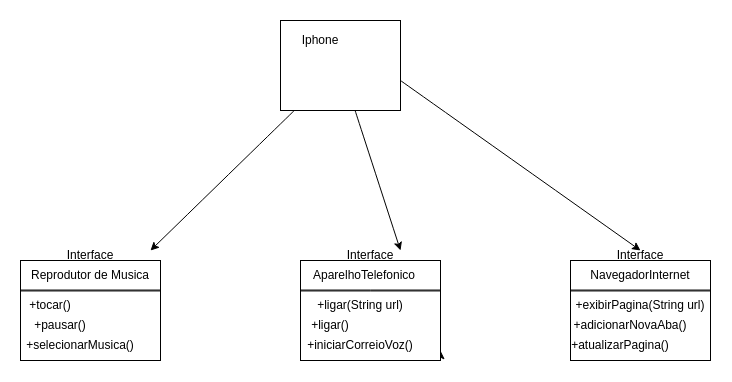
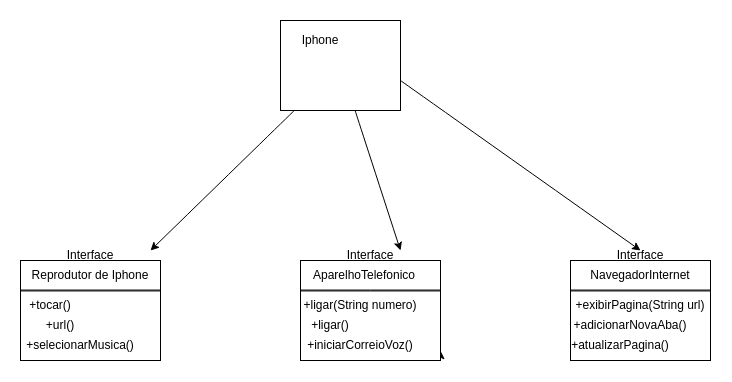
  <mxCell id="0" />
  <mxCell id="1" parent="0" />
  <mxCell id="2" value="" style="curved=1;endArrow=classic;html=1;rounded=0;" edge="1" parent="1" source="25"><mxGeometry width="50" height="50" relative="1" as="geometry"><mxPoint x="280" y="120" as="sourcePoint" /><mxPoint x="150" y="250" as="targetPoint" /><Array as="points" /></mxGeometry></mxCell>
  <mxCell id="3" value="" style="curved=1;endArrow=classic;html=1;rounded=0;exitX=1;exitY=0.667;exitDx=0;exitDy=0;exitPerimeter=0;" edge="1" parent="1" source="25"><mxGeometry width="50" height="50" relative="1" as="geometry"><mxPoint x="440" y="80" as="sourcePoint" /><mxPoint x="640" y="250" as="targetPoint" /><Array as="points" /></mxGeometry></mxCell>
  <mxCell id="4" value="" style="curved=1;endArrow=classic;html=1;rounded=0;" edge="1" parent="1" source="25"><mxGeometry width="50" height="50" relative="1" as="geometry"><mxPoint x="340" y="120" as="sourcePoint" /><mxPoint x="400" y="250" as="targetPoint" /><Array as="points" /></mxGeometry></mxCell>
  <mxCell id="5" value="" style="rounded=0;whiteSpace=wrap;html=1;" vertex="1" parent="1"><mxGeometry x="20" y="260" width="140" height="100" as="geometry" /></mxCell>
  <mxCell id="6" style="edgeStyle=orthogonalEdgeStyle;rounded=0;orthogonalLoop=1;jettySize=auto;html=1;exitX=0.5;exitY=1;exitDx=0;exitDy=0;" edge="1" parent="1" source="8"><mxGeometry relative="1" as="geometry"><mxPoint x="369.758" y="350.242" as="targetPoint" /></mxGeometry></mxCell>
  <mxCell id="7" style="edgeStyle=orthogonalEdgeStyle;rounded=0;orthogonalLoop=1;jettySize=auto;html=1;exitX=1;exitY=1;exitDx=0;exitDy=0;" edge="1" parent="1" source="8"><mxGeometry relative="1" as="geometry"><mxPoint x="440.061" y="350.242" as="targetPoint" /></mxGeometry></mxCell>
  <mxCell id="8" value="" style="rounded=0;whiteSpace=wrap;html=1;" vertex="1" parent="1"><mxGeometry x="300" y="260" width="140" height="100" as="geometry" /></mxCell>
  <mxCell id="9" value="" style="rounded=0;whiteSpace=wrap;html=1;" vertex="1" parent="1"><mxGeometry x="570" y="260" width="140" height="100" as="geometry" /></mxCell>
- <mxCell id="10" value="Reprodutor de Musica" style="text;html=1;align=center;verticalAlign=middle;whiteSpace=wrap;rounded=0;" vertex="1" parent="1"><mxGeometry x="20" y="260" width="140" height="30" as="geometry" /></mxCell>
+ <mxCell id="10" value="Reprodutor de Iphone" style="text;html=1;align=center;verticalAlign=middle;whiteSpace=wrap;rounded=0;" vertex="1" parent="1"><mxGeometry x="20" y="260" width="140" height="30" as="geometry" /></mxCell>
  <mxCell id="11" value="AparelhoTelefonico" style="text;html=1;align=center;verticalAlign=middle;whiteSpace=wrap;rounded=0;" vertex="1" parent="1"><mxGeometry x="333.5" y="260" width="60" height="30" as="geometry" /></mxCell>
  <mxCell id="12" value="NavegadorInternet" style="text;html=1;align=center;verticalAlign=middle;whiteSpace=wrap;rounded=0;" vertex="1" parent="1"><mxGeometry x="610" y="260" width="60" height="30" as="geometry" /></mxCell>
  <mxCell id="13" value="" style="shape=link;html=1;rounded=0;width=0.909;entryX=1;entryY=1;entryDx=0;entryDy=0;" edge="1" parent="1" target="10"><mxGeometry width="100" relative="1" as="geometry"><mxPoint x="20" y="290" as="sourcePoint" /><mxPoint x="120" y="290" as="targetPoint" /></mxGeometry></mxCell>
  <mxCell id="14" value="" style="shape=link;html=1;rounded=0;width=0.909;entryX=1;entryY=1;entryDx=0;entryDy=0;" edge="1" parent="1"><mxGeometry width="100" relative="1" as="geometry"><mxPoint x="300" y="290" as="sourcePoint" /><mxPoint x="440" y="290" as="targetPoint" /><Array as="points"><mxPoint x="370" y="290" /></Array></mxGeometry></mxCell>
  <mxCell id="15" value="" style="shape=link;html=1;rounded=0;width=0.909;entryX=1;entryY=1;entryDx=0;entryDy=0;" edge="1" parent="1"><mxGeometry width="100" relative="1" as="geometry"><mxPoint x="570" y="290" as="sourcePoint" /><mxPoint x="710" y="290" as="targetPoint" /></mxGeometry></mxCell>
  <mxCell id="16" value="+tocar()" style="text;html=1;align=center;verticalAlign=middle;whiteSpace=wrap;rounded=0;" vertex="1" parent="1"><mxGeometry x="20" y="290" width="60" height="30" as="geometry" /></mxCell>
- <mxCell id="17" value="+pausar()" style="text;html=1;align=center;verticalAlign=middle;whiteSpace=wrap;rounded=0;" vertex="1" parent="1"><mxGeometry x="30" y="310" width="60" height="30" as="geometry" /></mxCell>
- <mxCell id="18" value="+ligar(String url)" style="text;html=1;align=center;verticalAlign=middle;whiteSpace=wrap;rounded=0;" vertex="1" parent="1"><mxGeometry x="295" y="290" width="130" height="30" as="geometry" /></mxCell>
+ <mxCell id="17" value="+url()" style="text;html=1;align=center;verticalAlign=middle;whiteSpace=wrap;rounded=0;" vertex="1" parent="1"><mxGeometry x="30" y="310" width="60" height="30" as="geometry" /></mxCell>
+ <mxCell id="18" value="+ligar(String numero)" style="text;html=1;align=center;verticalAlign=middle;whiteSpace=wrap;rounded=0;" vertex="1" parent="1"><mxGeometry x="295" y="290" width="130" height="30" as="geometry" /></mxCell>
  <mxCell id="19" value="+ligar()" style="text;html=1;align=center;verticalAlign=middle;whiteSpace=wrap;rounded=0;" vertex="1" parent="1"><mxGeometry x="300" y="310" width="60" height="30" as="geometry" /></mxCell>
  <mxCell id="20" value="+selecionarMusica()" style="text;html=1;align=center;verticalAlign=middle;whiteSpace=wrap;rounded=0;" vertex="1" parent="1"><mxGeometry x="50" y="330" width="60" height="30" as="geometry" /></mxCell>
  <mxCell id="21" value="+iniciarCorreioVoz()" style="text;html=1;align=center;verticalAlign=middle;whiteSpace=wrap;rounded=0;" vertex="1" parent="1"><mxGeometry x="330" y="330" width="60" height="30" as="geometry" /></mxCell>
  <mxCell id="22" value="+exibirPagina(String url)" style="text;html=1;align=center;verticalAlign=middle;whiteSpace=wrap;rounded=0;" vertex="1" parent="1"><mxGeometry x="570" y="290" width="140" height="30" as="geometry" /></mxCell>
  <mxCell id="23" value="+adicionarNovaAba()" style="text;html=1;align=center;verticalAlign=middle;whiteSpace=wrap;rounded=0;" vertex="1" parent="1"><mxGeometry x="600" y="310" width="60" height="30" as="geometry" /></mxCell>
  <mxCell id="24" value="+atualizarPagina()" style="text;html=1;align=center;verticalAlign=middle;whiteSpace=wrap;rounded=0;" vertex="1" parent="1"><mxGeometry x="590" y="330" width="60" height="30" as="geometry" /></mxCell>
  <mxCell id="25" value="" style="rounded=0;whiteSpace=wrap;html=1;" vertex="1" parent="1"><mxGeometry x="280" y="20" width="120" height="90" as="geometry" /></mxCell>
  <mxCell id="26" value="Iphone" style="text;html=1;align=center;verticalAlign=middle;whiteSpace=wrap;rounded=0;" vertex="1" parent="1"><mxGeometry x="290" y="25" width="60" height="30" as="geometry" /></mxCell>
  <mxCell id="27" value="Interface" style="text;html=1;align=center;verticalAlign=middle;whiteSpace=wrap;rounded=0;" vertex="1" parent="1"><mxGeometry x="60" y="240" width="60" height="30" as="geometry" /></mxCell>
  <mxCell id="28" value="Interface" style="text;html=1;align=center;verticalAlign=middle;whiteSpace=wrap;rounded=0;" vertex="1" parent="1"><mxGeometry x="340" y="240" width="60" height="30" as="geometry" /></mxCell>
  <mxCell id="29" value="Interface" style="text;html=1;align=center;verticalAlign=middle;whiteSpace=wrap;rounded=0;" vertex="1" parent="1"><mxGeometry x="610" y="240" width="60" height="30" as="geometry" /></mxCell>
